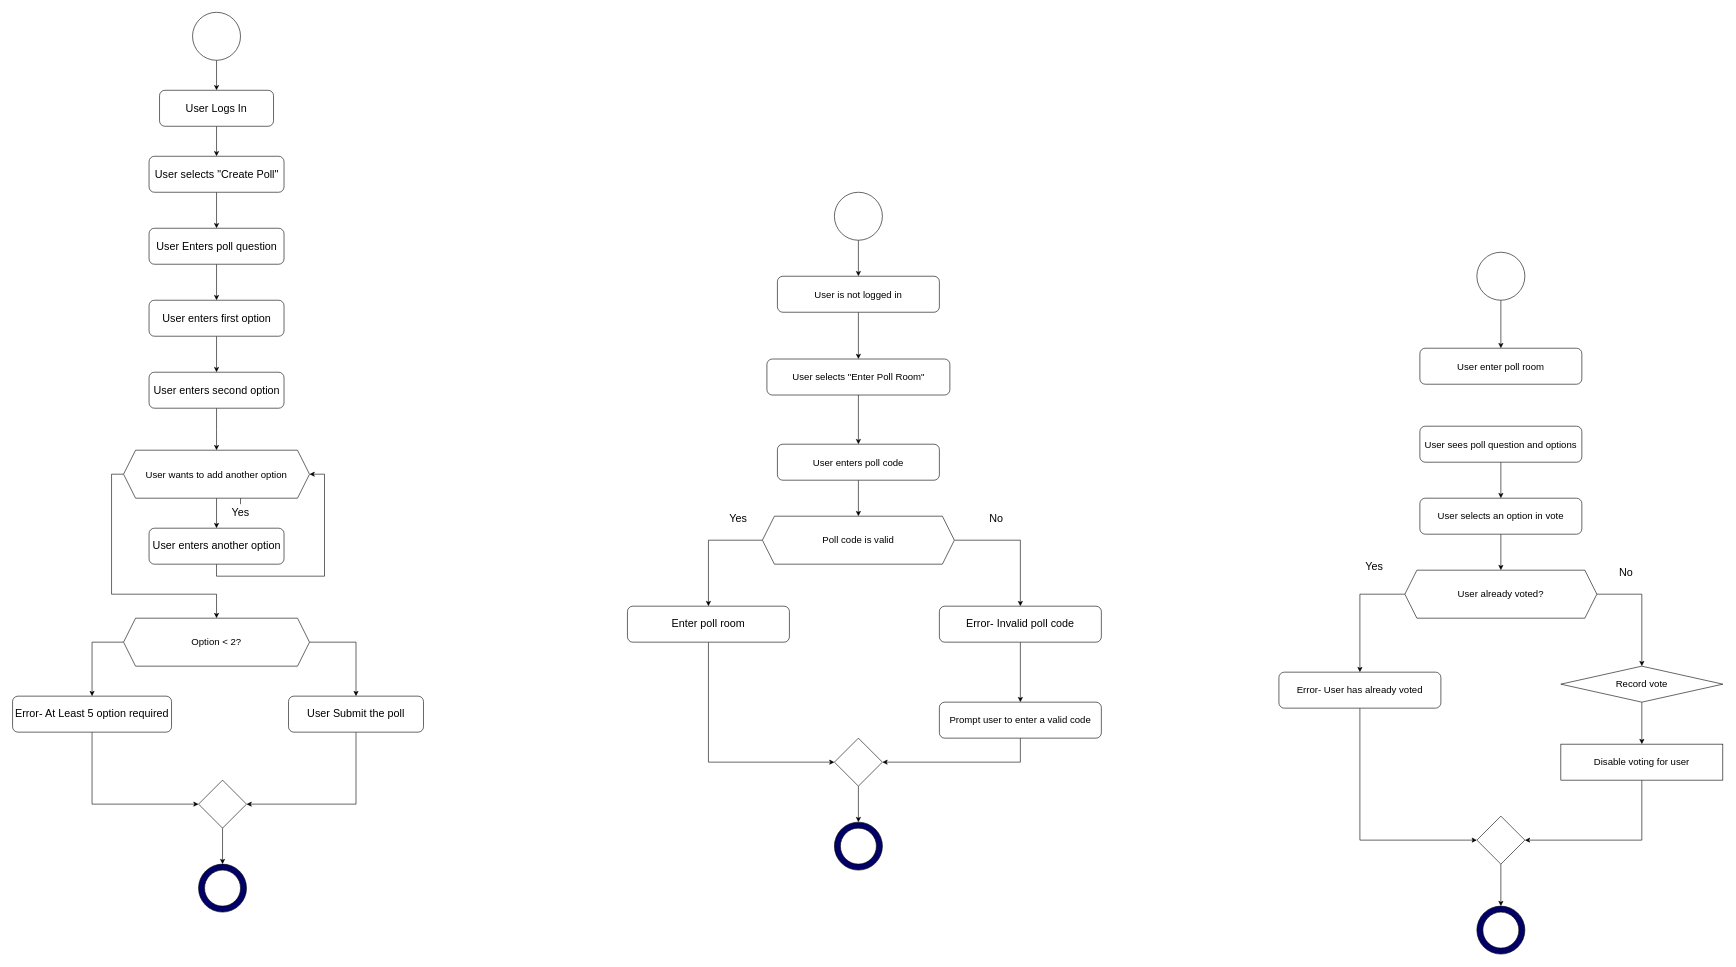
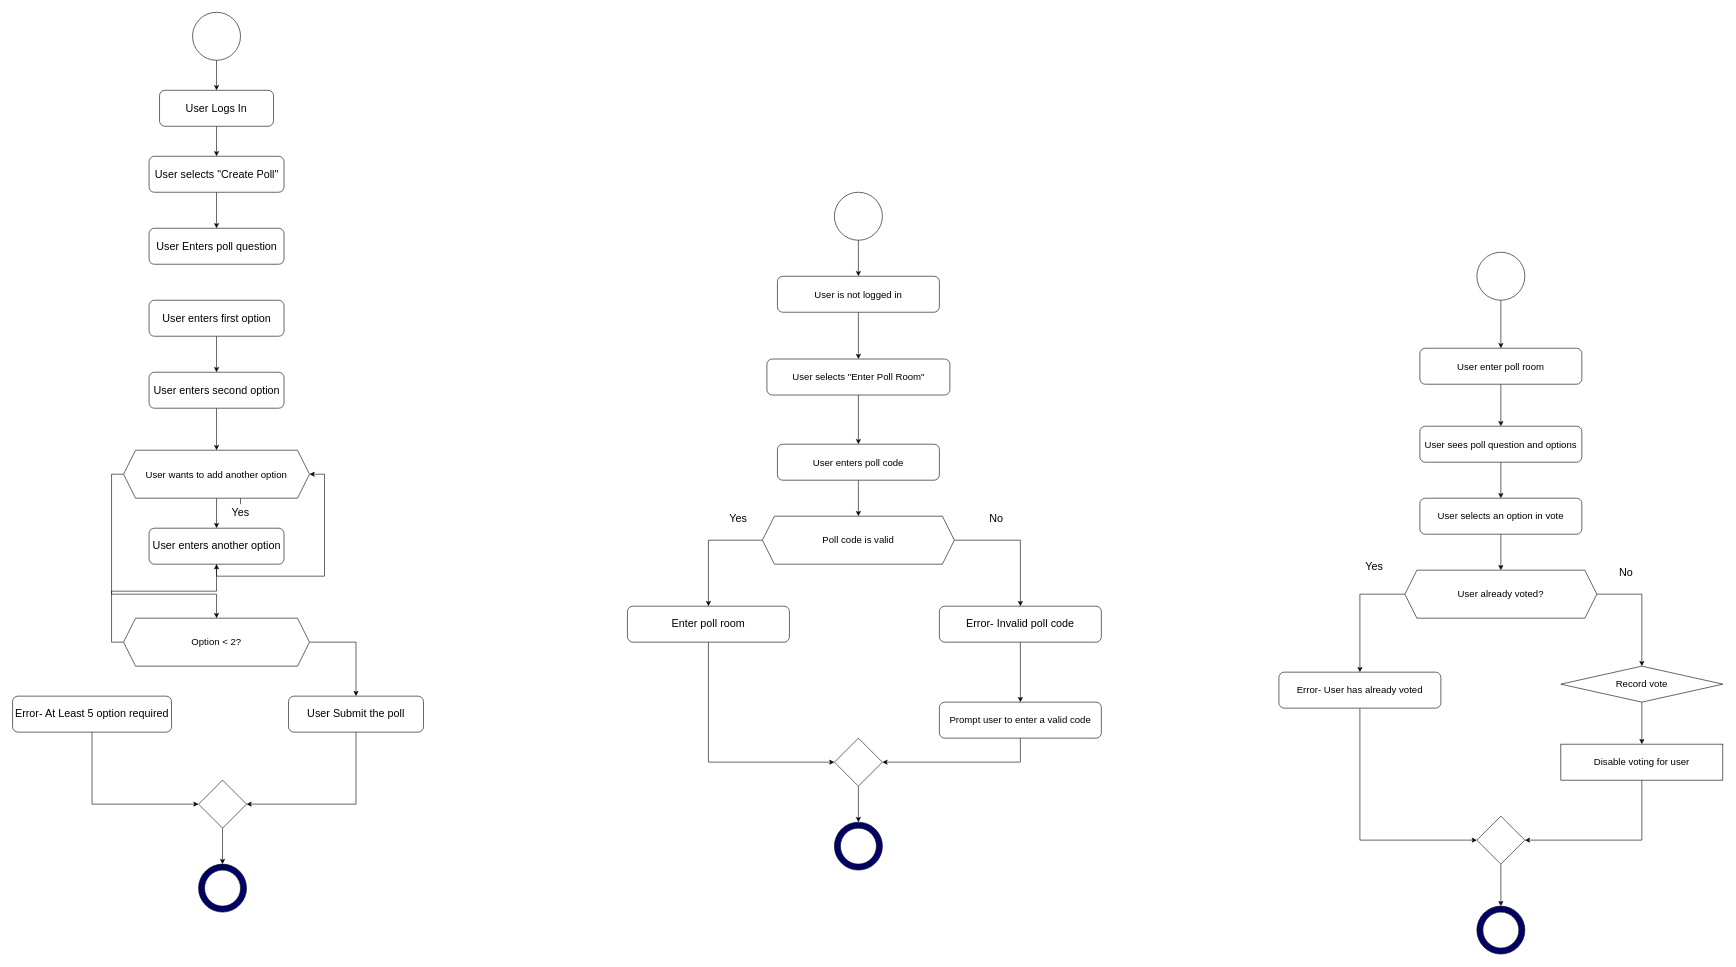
  <mxCell id="0" />
  <mxCell id="1" parent="0" />
  <mxCell id="2" style="edgeStyle=orthogonalEdgeStyle;rounded=0;orthogonalLoop=1;jettySize=auto;html=1;" edge="1" parent="1" source="3" target="5"><mxGeometry relative="1" as="geometry" /></mxCell>
  <mxCell id="3" value="" style="ellipse;whiteSpace=wrap;html=1;aspect=fixed;" vertex="1" parent="1"><mxGeometry x="320" y="20" width="80" height="80" as="geometry" /></mxCell>
  <mxCell id="4" style="edgeStyle=orthogonalEdgeStyle;rounded=0;orthogonalLoop=1;jettySize=auto;html=1;entryX=0.5;entryY=0;entryDx=0;entryDy=0;" edge="1" parent="1" source="5" target="7"><mxGeometry relative="1" as="geometry" /></mxCell>
  <mxCell id="5" value="&lt;font style=&quot;font-size: 18px;&quot;&gt;User Logs In&lt;/font&gt;" style="rounded=1;whiteSpace=wrap;html=1;" vertex="1" parent="1"><mxGeometry x="265" y="150" width="190" height="60" as="geometry" /></mxCell>
  <mxCell id="6" style="edgeStyle=orthogonalEdgeStyle;rounded=0;orthogonalLoop=1;jettySize=auto;html=1;" edge="1" parent="1" source="7" target="9"><mxGeometry relative="1" as="geometry" /></mxCell>
  <mxCell id="7" value="&lt;span style=&quot;font-size: 18px;&quot;&gt;User selects &quot;Create Poll&quot;&lt;/span&gt;" style="rounded=1;whiteSpace=wrap;html=1;" vertex="1" parent="1"><mxGeometry x="247.5" y="260" width="225" height="60" as="geometry" /></mxCell>
- <mxCell id="8" style="edgeStyle=orthogonalEdgeStyle;rounded=0;orthogonalLoop=1;jettySize=auto;html=1;" edge="1" parent="1" source="9" target="11"><mxGeometry relative="1" as="geometry" /></mxCell>
  <mxCell id="9" value="&lt;span style=&quot;font-size: 18px;&quot;&gt;User Enters poll question&lt;/span&gt;" style="rounded=1;whiteSpace=wrap;html=1;" vertex="1" parent="1"><mxGeometry x="247.5" y="380" width="225" height="60" as="geometry" /></mxCell>
  <mxCell id="10" style="edgeStyle=orthogonalEdgeStyle;rounded=0;orthogonalLoop=1;jettySize=auto;html=1;" edge="1" parent="1" source="11" target="13"><mxGeometry relative="1" as="geometry" /></mxCell>
  <mxCell id="11" value="&lt;span style=&quot;font-size: 18px;&quot;&gt;User enters first option&lt;/span&gt;" style="rounded=1;whiteSpace=wrap;html=1;" vertex="1" parent="1"><mxGeometry x="247.5" y="500" width="225" height="60" as="geometry" /></mxCell>
  <mxCell id="12" style="edgeStyle=orthogonalEdgeStyle;rounded=0;orthogonalLoop=1;jettySize=auto;html=1;" edge="1" parent="1" source="13"><mxGeometry relative="1" as="geometry"><mxPoint x="360" y="750" as="targetPoint" /></mxGeometry></mxCell>
  <mxCell id="13" value="&lt;span style=&quot;font-size: 18px;&quot;&gt;User enters second option&lt;/span&gt;" style="rounded=1;whiteSpace=wrap;html=1;" vertex="1" parent="1"><mxGeometry x="247.5" y="620" width="225" height="60" as="geometry" /></mxCell>
  <mxCell id="14" style="edgeStyle=orthogonalEdgeStyle;rounded=0;orthogonalLoop=1;jettySize=auto;html=1;exitX=0.5;exitY=1;exitDx=0;exitDy=0;entryX=1;entryY=0.5;entryDx=0;entryDy=0;" edge="1" parent="1" source="15" target="27"><mxGeometry relative="1" as="geometry"><Array as="points"><mxPoint x="360" y="960" /><mxPoint x="540" y="960" /><mxPoint x="540" y="790" /></Array></mxGeometry></mxCell>
  <mxCell id="15" value="&lt;span style=&quot;font-size: 18px;&quot;&gt;User enters another option&lt;/span&gt;" style="rounded=1;whiteSpace=wrap;html=1;" vertex="1" parent="1"><mxGeometry x="247.5" y="880" width="225" height="60" as="geometry" /></mxCell>
  <mxCell id="16" value="" style="edgeStyle=orthogonalEdgeStyle;rounded=0;orthogonalLoop=1;jettySize=auto;html=1;" edge="1" parent="1" source="17" target="27"><mxGeometry relative="1" as="geometry" /></mxCell>
  <mxCell id="17" value="&lt;font style=&quot;font-size: 18px;&quot;&gt;Yes&lt;/font&gt;" style="text;html=1;align=center;verticalAlign=middle;whiteSpace=wrap;rounded=0;" vertex="1" parent="1"><mxGeometry x="370" y="840" width="60" height="30" as="geometry" /></mxCell>
  <mxCell id="18" style="edgeStyle=orthogonalEdgeStyle;rounded=0;orthogonalLoop=1;jettySize=auto;html=1;exitX=0.5;exitY=1;exitDx=0;exitDy=0;entryX=0;entryY=0.5;entryDx=0;entryDy=0;" edge="1" parent="1" source="19" target="29"><mxGeometry relative="1" as="geometry" /></mxCell>
  <mxCell id="19" value="&lt;span style=&quot;font-size: 18px;&quot;&gt;Error- At Least 5 option required&lt;/span&gt;" style="rounded=1;whiteSpace=wrap;html=1;" vertex="1" parent="1"><mxGeometry x="20" y="1160" width="265" height="60" as="geometry" /></mxCell>
  <mxCell id="20" style="edgeStyle=orthogonalEdgeStyle;rounded=0;orthogonalLoop=1;jettySize=auto;html=1;exitX=0.5;exitY=1;exitDx=0;exitDy=0;entryX=1;entryY=0.5;entryDx=0;entryDy=0;" edge="1" parent="1" source="21" target="29"><mxGeometry relative="1" as="geometry" /></mxCell>
  <mxCell id="21" value="&lt;span style=&quot;font-size: 18px;&quot;&gt;User Submit the poll&lt;/span&gt;" style="rounded=1;whiteSpace=wrap;html=1;" vertex="1" parent="1"><mxGeometry x="480" y="1160" width="225" height="60" as="geometry" /></mxCell>
- <mxCell id="22" style="edgeStyle=orthogonalEdgeStyle;rounded=0;orthogonalLoop=1;jettySize=auto;html=1;exitX=0;exitY=0.5;exitDx=0;exitDy=0;" edge="1" parent="1" source="24" target="19"><mxGeometry relative="1" as="geometry" /></mxCell>
+ <mxCell id="22" style="edgeStyle=orthogonalEdgeStyle;rounded=0;orthogonalLoop=1;jettySize=auto;html=1;exitX=0;exitY=0.5;exitDx=0;exitDy=0;" edge="1" parent="1" source="24" target="15"><mxGeometry relative="1" as="geometry" /></mxCell>
  <mxCell id="23" style="edgeStyle=orthogonalEdgeStyle;rounded=0;orthogonalLoop=1;jettySize=auto;html=1;exitX=1;exitY=0.5;exitDx=0;exitDy=0;" edge="1" parent="1" source="24" target="21"><mxGeometry relative="1" as="geometry" /></mxCell>
  <mxCell id="24" value="&lt;span style=&quot;font-size: medium;&quot;&gt;Option &amp;lt; 2?&lt;/span&gt;" style="shape=hexagon;perimeter=hexagonPerimeter2;whiteSpace=wrap;html=1;fixedSize=1;" vertex="1" parent="1"><mxGeometry x="205" y="1030" width="310" height="80" as="geometry" /></mxCell>
  <mxCell id="25" style="edgeStyle=orthogonalEdgeStyle;rounded=0;orthogonalLoop=1;jettySize=auto;html=1;exitX=0;exitY=0.5;exitDx=0;exitDy=0;" edge="1" parent="1" source="27" target="24"><mxGeometry relative="1" as="geometry"><Array as="points"><mxPoint x="185" y="790" /><mxPoint x="185" y="990" /><mxPoint x="360" y="990" /></Array></mxGeometry></mxCell>
  <mxCell id="26" style="edgeStyle=orthogonalEdgeStyle;rounded=0;orthogonalLoop=1;jettySize=auto;html=1;exitX=0.5;exitY=1;exitDx=0;exitDy=0;" edge="1" parent="1" source="27" target="15"><mxGeometry relative="1" as="geometry" /></mxCell>
  <mxCell id="27" value="&lt;span style=&quot;font-size: medium;&quot;&gt;User wants to add another option&lt;/span&gt;" style="shape=hexagon;perimeter=hexagonPerimeter2;whiteSpace=wrap;html=1;fixedSize=1;" vertex="1" parent="1"><mxGeometry x="205" y="750" width="310" height="80" as="geometry" /></mxCell>
  <mxCell id="28" style="edgeStyle=orthogonalEdgeStyle;rounded=0;orthogonalLoop=1;jettySize=auto;html=1;exitX=0.5;exitY=1;exitDx=0;exitDy=0;" edge="1" parent="1" source="29" target="31"><mxGeometry relative="1" as="geometry" /></mxCell>
  <mxCell id="29" value="" style="rhombus;whiteSpace=wrap;html=1;" vertex="1" parent="1"><mxGeometry x="330" y="1300" width="80" height="80" as="geometry" /></mxCell>
  <mxCell id="30" value="" style="group" vertex="1" connectable="0" parent="1"><mxGeometry x="330" y="1440" width="80" height="80" as="geometry" /></mxCell>
  <mxCell id="31" value="" style="ellipse;whiteSpace=wrap;html=1;aspect=fixed;fillColor=#000066;" vertex="1" parent="30"><mxGeometry width="80" height="80" as="geometry" /></mxCell>
  <mxCell id="32" value="" style="ellipse;whiteSpace=wrap;html=1;aspect=fixed;" vertex="1" parent="30"><mxGeometry x="10" y="10" width="60" height="60" as="geometry" /></mxCell>
  <mxCell id="33" style="edgeStyle=orthogonalEdgeStyle;rounded=0;orthogonalLoop=1;jettySize=auto;html=1;" edge="1" parent="1" source="34" target="36"><mxGeometry relative="1" as="geometry" /></mxCell>
  <mxCell id="34" value="" style="ellipse;whiteSpace=wrap;html=1;aspect=fixed;" vertex="1" parent="1"><mxGeometry x="1390" y="320" width="80" height="80" as="geometry" /></mxCell>
  <mxCell id="35" style="edgeStyle=orthogonalEdgeStyle;rounded=0;orthogonalLoop=1;jettySize=auto;html=1;exitX=0.5;exitY=1;exitDx=0;exitDy=0;" edge="1" parent="1" source="36" target="38"><mxGeometry relative="1" as="geometry" /></mxCell>
  <mxCell id="36" value="&lt;font size=&quot;3&quot;&gt;User is not logged in&lt;/font&gt;" style="rounded=1;whiteSpace=wrap;html=1;" vertex="1" parent="1"><mxGeometry x="1295" y="460" width="270" height="60" as="geometry" /></mxCell>
  <mxCell id="37" style="edgeStyle=orthogonalEdgeStyle;rounded=0;orthogonalLoop=1;jettySize=auto;html=1;exitX=0.5;exitY=1;exitDx=0;exitDy=0;entryX=0.5;entryY=0;entryDx=0;entryDy=0;" edge="1" parent="1" source="38" target="40"><mxGeometry relative="1" as="geometry" /></mxCell>
  <mxCell id="38" value="&lt;font size=&quot;3&quot;&gt;User selects &quot;Enter Poll Room&quot;&lt;/font&gt;" style="rounded=1;whiteSpace=wrap;html=1;" vertex="1" parent="1"><mxGeometry x="1277.5" y="598" width="305" height="60" as="geometry" /></mxCell>
  <mxCell id="39" style="edgeStyle=orthogonalEdgeStyle;rounded=0;orthogonalLoop=1;jettySize=auto;html=1;exitX=0.5;exitY=1;exitDx=0;exitDy=0;entryX=0.5;entryY=0;entryDx=0;entryDy=0;" edge="1" parent="1" source="40" target="43"><mxGeometry relative="1" as="geometry" /></mxCell>
  <mxCell id="40" value="&lt;font size=&quot;3&quot;&gt;User enters poll code&lt;/font&gt;" style="rounded=1;whiteSpace=wrap;html=1;" vertex="1" parent="1"><mxGeometry x="1295" y="740" width="270" height="60" as="geometry" /></mxCell>
  <mxCell id="41" style="edgeStyle=orthogonalEdgeStyle;rounded=0;orthogonalLoop=1;jettySize=auto;html=1;exitX=0;exitY=0.5;exitDx=0;exitDy=0;" edge="1" parent="1" source="43" target="45"><mxGeometry relative="1" as="geometry" /></mxCell>
  <mxCell id="42" style="edgeStyle=orthogonalEdgeStyle;rounded=0;orthogonalLoop=1;jettySize=auto;html=1;exitX=1;exitY=0.5;exitDx=0;exitDy=0;entryX=0.5;entryY=0;entryDx=0;entryDy=0;" edge="1" parent="1" source="43" target="47"><mxGeometry relative="1" as="geometry" /></mxCell>
  <mxCell id="43" value="&lt;font size=&quot;3&quot;&gt;Poll code is valid&lt;/font&gt;" style="shape=hexagon;perimeter=hexagonPerimeter2;whiteSpace=wrap;html=1;fixedSize=1;" vertex="1" parent="1"><mxGeometry x="1270" y="860" width="320" height="80" as="geometry" /></mxCell>
  <mxCell id="44" style="edgeStyle=orthogonalEdgeStyle;rounded=0;orthogonalLoop=1;jettySize=auto;html=1;exitX=0.5;exitY=1;exitDx=0;exitDy=0;entryX=0;entryY=0.5;entryDx=0;entryDy=0;" edge="1" parent="1" source="45" target="51"><mxGeometry relative="1" as="geometry" /></mxCell>
  <mxCell id="45" value="&lt;font style=&quot;font-size: 18px;&quot;&gt;Enter poll room&lt;/font&gt;" style="rounded=1;whiteSpace=wrap;html=1;" vertex="1" parent="1"><mxGeometry x="1045" y="1010" width="270" height="60" as="geometry" /></mxCell>
  <mxCell id="46" style="edgeStyle=orthogonalEdgeStyle;rounded=0;orthogonalLoop=1;jettySize=auto;html=1;exitX=0.5;exitY=1;exitDx=0;exitDy=0;entryX=0.5;entryY=0;entryDx=0;entryDy=0;" edge="1" parent="1" source="47" target="49"><mxGeometry relative="1" as="geometry" /></mxCell>
  <mxCell id="47" value="&lt;font style=&quot;font-size: 18px;&quot;&gt;Error- Invalid poll code&lt;/font&gt;" style="rounded=1;whiteSpace=wrap;html=1;" vertex="1" parent="1"><mxGeometry x="1565" y="1010" width="270" height="60" as="geometry" /></mxCell>
  <mxCell id="48" style="edgeStyle=orthogonalEdgeStyle;rounded=0;orthogonalLoop=1;jettySize=auto;html=1;exitX=0.5;exitY=1;exitDx=0;exitDy=0;entryX=1;entryY=0.5;entryDx=0;entryDy=0;" edge="1" parent="1" source="49" target="51"><mxGeometry relative="1" as="geometry" /></mxCell>
  <mxCell id="49" value="&lt;font size=&quot;3&quot;&gt;Prompt user to enter a valid code&lt;/font&gt;" style="rounded=1;whiteSpace=wrap;html=1;" vertex="1" parent="1"><mxGeometry x="1565" y="1170" width="270" height="60" as="geometry" /></mxCell>
  <mxCell id="50" style="edgeStyle=orthogonalEdgeStyle;rounded=0;orthogonalLoop=1;jettySize=auto;html=1;exitX=0.5;exitY=1;exitDx=0;exitDy=0;entryX=0.5;entryY=0;entryDx=0;entryDy=0;" edge="1" parent="1" source="51" target="53"><mxGeometry relative="1" as="geometry" /></mxCell>
  <mxCell id="51" value="" style="rhombus;whiteSpace=wrap;html=1;" vertex="1" parent="1"><mxGeometry x="1390" y="1230" width="80" height="80" as="geometry" /></mxCell>
  <mxCell id="52" value="" style="group" vertex="1" connectable="0" parent="1"><mxGeometry x="1390" y="1370" width="80" height="80" as="geometry" /></mxCell>
  <mxCell id="53" value="" style="ellipse;whiteSpace=wrap;html=1;aspect=fixed;fillColor=#000066;" vertex="1" parent="52"><mxGeometry width="80" height="80" as="geometry" /></mxCell>
  <mxCell id="54" value="" style="ellipse;whiteSpace=wrap;html=1;aspect=fixed;" vertex="1" parent="52"><mxGeometry x="10" y="10" width="60" height="60" as="geometry" /></mxCell>
  <mxCell id="55" value="&lt;font style=&quot;font-size: 18px;&quot;&gt;Yes&lt;/font&gt;" style="text;html=1;align=center;verticalAlign=middle;whiteSpace=wrap;rounded=0;" vertex="1" parent="1"><mxGeometry x="1200" y="850" width="60" height="30" as="geometry" /></mxCell>
  <mxCell id="56" value="&lt;span style=&quot;font-size: 18px;&quot;&gt;No&lt;/span&gt;" style="text;html=1;align=center;verticalAlign=middle;whiteSpace=wrap;rounded=0;" vertex="1" parent="1"><mxGeometry x="1630" y="850" width="60" height="30" as="geometry" /></mxCell>
  <mxCell id="57" style="edgeStyle=orthogonalEdgeStyle;rounded=0;orthogonalLoop=1;jettySize=auto;html=1;exitX=0.5;exitY=1;exitDx=0;exitDy=0;" edge="1" parent="1" source="58" target="60"><mxGeometry relative="1" as="geometry" /></mxCell>
  <mxCell id="58" value="" style="ellipse;whiteSpace=wrap;html=1;aspect=fixed;" vertex="1" parent="1"><mxGeometry x="2461" y="420" width="80" height="80" as="geometry" /></mxCell>
+ <mxCell id="59" style="edgeStyle=orthogonalEdgeStyle;rounded=0;orthogonalLoop=1;jettySize=auto;html=1;exitX=0.5;exitY=1;exitDx=0;exitDy=0;entryX=0.5;entryY=0;entryDx=0;entryDy=0;" edge="1" parent="1" source="60" target="62"><mxGeometry relative="1" as="geometry" /></mxCell>
  <mxCell id="60" value="&lt;font size=&quot;3&quot;&gt;User enter poll room&lt;/font&gt;" style="rounded=1;whiteSpace=wrap;html=1;" vertex="1" parent="1"><mxGeometry x="2366" y="580" width="270" height="60" as="geometry" /></mxCell>
  <mxCell id="61" style="edgeStyle=orthogonalEdgeStyle;rounded=0;orthogonalLoop=1;jettySize=auto;html=1;exitX=0.5;exitY=1;exitDx=0;exitDy=0;entryX=0.5;entryY=0;entryDx=0;entryDy=0;" edge="1" parent="1" source="62" target="64"><mxGeometry relative="1" as="geometry" /></mxCell>
  <mxCell id="62" value="&lt;font size=&quot;3&quot;&gt;User sees poll question and options&lt;/font&gt;" style="rounded=1;whiteSpace=wrap;html=1;" vertex="1" parent="1"><mxGeometry x="2366" y="710" width="270" height="60" as="geometry" /></mxCell>
  <mxCell id="63" style="edgeStyle=orthogonalEdgeStyle;rounded=0;orthogonalLoop=1;jettySize=auto;html=1;exitX=0.5;exitY=1;exitDx=0;exitDy=0;entryX=0.5;entryY=0;entryDx=0;entryDy=0;" edge="1" parent="1" source="64" target="67"><mxGeometry relative="1" as="geometry" /></mxCell>
  <mxCell id="64" value="&lt;font size=&quot;3&quot;&gt;User selects an option in vote&lt;/font&gt;" style="rounded=1;whiteSpace=wrap;html=1;" vertex="1" parent="1"><mxGeometry x="2366" y="830" width="270" height="60" as="geometry" /></mxCell>
  <mxCell id="65" style="edgeStyle=orthogonalEdgeStyle;rounded=0;orthogonalLoop=1;jettySize=auto;html=1;exitX=0;exitY=0.5;exitDx=0;exitDy=0;" edge="1" parent="1" source="67" target="69"><mxGeometry relative="1" as="geometry" /></mxCell>
  <mxCell id="66" style="edgeStyle=orthogonalEdgeStyle;rounded=0;orthogonalLoop=1;jettySize=auto;html=1;exitX=1;exitY=0.5;exitDx=0;exitDy=0;" edge="1" parent="1" source="67" target="71"><mxGeometry relative="1" as="geometry" /></mxCell>
  <mxCell id="67" value="&lt;font size=&quot;3&quot;&gt;User already voted?&lt;/font&gt;" style="shape=hexagon;perimeter=hexagonPerimeter2;whiteSpace=wrap;html=1;fixedSize=1;" vertex="1" parent="1"><mxGeometry x="2341" y="950" width="320" height="80" as="geometry" /></mxCell>
  <mxCell id="68" style="edgeStyle=orthogonalEdgeStyle;rounded=0;orthogonalLoop=1;jettySize=auto;html=1;exitX=0.5;exitY=1;exitDx=0;exitDy=0;entryX=0;entryY=0.5;entryDx=0;entryDy=0;" edge="1" parent="1" source="69" target="75"><mxGeometry relative="1" as="geometry" /></mxCell>
  <mxCell id="69" value="&lt;font size=&quot;3&quot;&gt;Error- User has already voted&lt;/font&gt;" style="rounded=1;whiteSpace=wrap;html=1;" vertex="1" parent="1"><mxGeometry x="2131" y="1120" width="270" height="60" as="geometry" /></mxCell>
  <mxCell id="70" style="edgeStyle=orthogonalEdgeStyle;rounded=0;orthogonalLoop=1;jettySize=auto;html=1;exitX=0.5;exitY=1;exitDx=0;exitDy=0;" edge="1" parent="1" source="71" target="73"><mxGeometry relative="1" as="geometry" /></mxCell>
  <mxCell id="71" value="&lt;font size=&quot;3&quot;&gt;Record vote&lt;/font&gt;" style="rhombus;whiteSpace=wrap;html=1;" vertex="1" parent="1"><mxGeometry x="2601" y="1110" width="270" height="60" as="geometry" /></mxCell>
  <mxCell id="72" style="edgeStyle=orthogonalEdgeStyle;rounded=0;orthogonalLoop=1;jettySize=auto;html=1;exitX=0.5;exitY=1;exitDx=0;exitDy=0;entryX=1;entryY=0.5;entryDx=0;entryDy=0;" edge="1" parent="1" source="73" target="75"><mxGeometry relative="1" as="geometry" /></mxCell>
  <mxCell id="73" value="&lt;font size=&quot;3&quot;&gt;Disable voting for user&lt;/font&gt;" style="whiteSpace=wrap;html=1;rounded=0;" vertex="1" parent="1"><mxGeometry x="2601" y="1240" width="270" height="60" as="geometry" /></mxCell>
  <mxCell id="74" style="edgeStyle=orthogonalEdgeStyle;rounded=0;orthogonalLoop=1;jettySize=auto;html=1;exitX=0.5;exitY=1;exitDx=0;exitDy=0;entryX=0.5;entryY=0;entryDx=0;entryDy=0;" edge="1" parent="1" source="75" target="77"><mxGeometry relative="1" as="geometry" /></mxCell>
  <mxCell id="75" value="" style="rhombus;whiteSpace=wrap;html=1;" vertex="1" parent="1"><mxGeometry x="2461" y="1360" width="80" height="80" as="geometry" /></mxCell>
  <mxCell id="76" value="" style="group" vertex="1" connectable="0" parent="1"><mxGeometry x="2461" y="1510" width="80" height="80" as="geometry" /></mxCell>
  <mxCell id="77" value="" style="ellipse;whiteSpace=wrap;html=1;aspect=fixed;fillColor=#000066;" vertex="1" parent="76"><mxGeometry width="80" height="80" as="geometry" /></mxCell>
  <mxCell id="78" value="" style="ellipse;whiteSpace=wrap;html=1;aspect=fixed;" vertex="1" parent="76"><mxGeometry x="10" y="10" width="60" height="60" as="geometry" /></mxCell>
  <mxCell id="79" value="&lt;span style=&quot;font-size: 18px;&quot;&gt;No&lt;/span&gt;" style="text;html=1;align=center;verticalAlign=middle;whiteSpace=wrap;rounded=0;" vertex="1" parent="1"><mxGeometry x="2680" y="940" width="60" height="30" as="geometry" /></mxCell>
  <mxCell id="80" value="&lt;font style=&quot;font-size: 18px;&quot;&gt;Yes&lt;/font&gt;" style="text;html=1;align=center;verticalAlign=middle;whiteSpace=wrap;rounded=0;" vertex="1" parent="1"><mxGeometry x="2260" y="930" width="60" height="30" as="geometry" /></mxCell>
